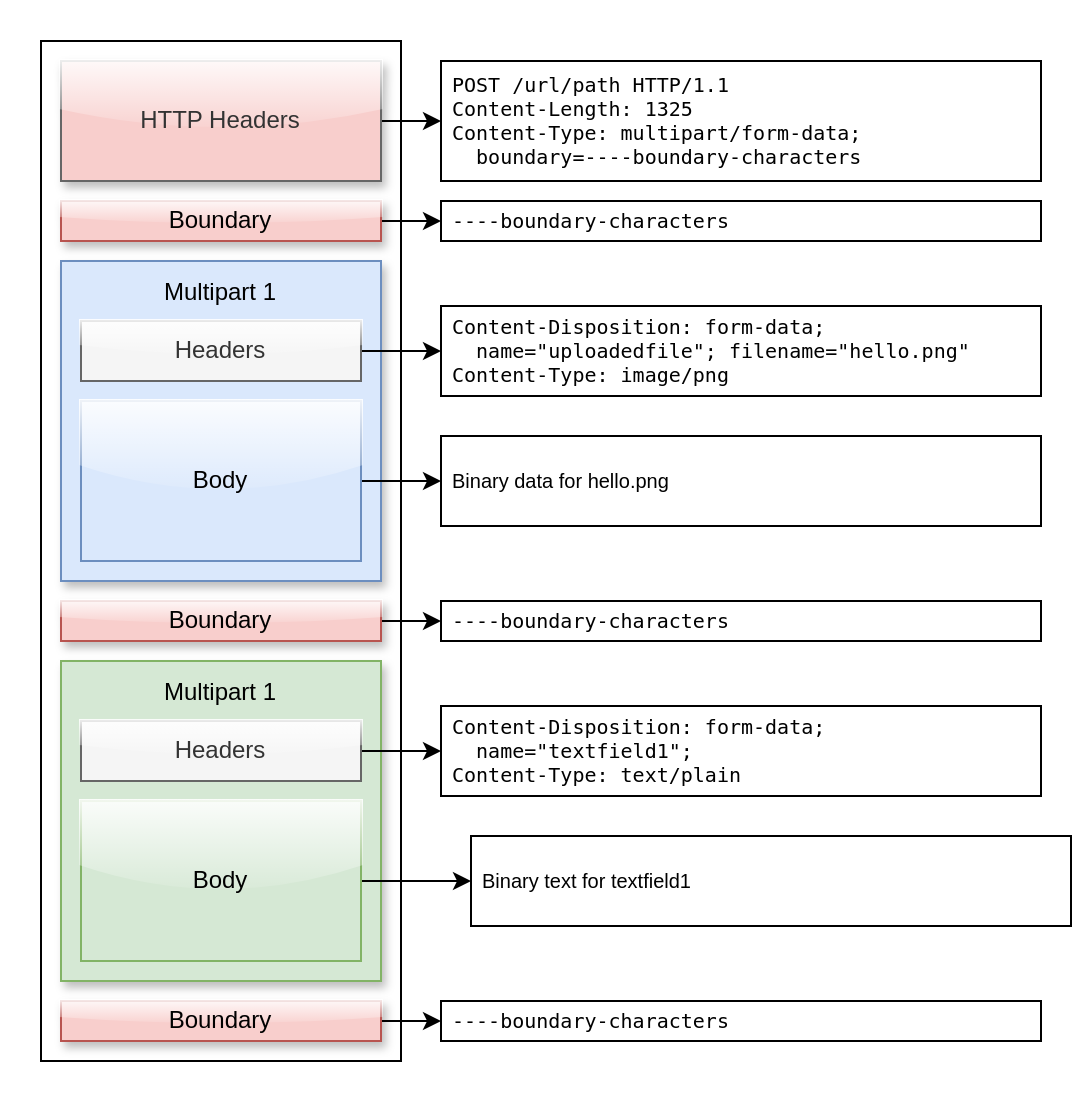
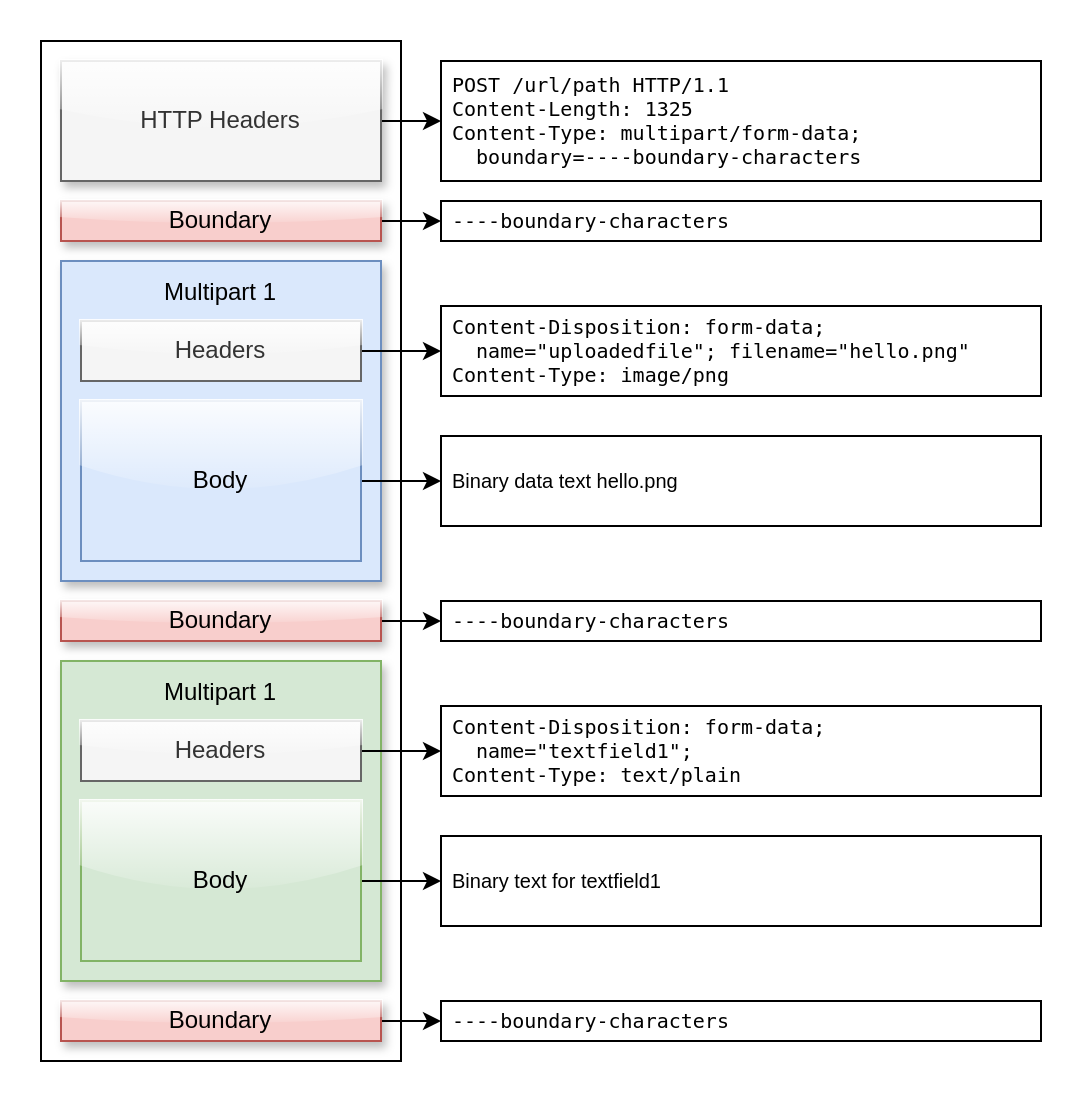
  <mxCell id="0" />
  <mxCell id="1" parent="0" />
  <mxCell id="2" value="" style="rounded=0;whiteSpace=wrap;html=1;" vertex="1" parent="1"><mxGeometry x="20" y="20" width="180" height="510" as="geometry" /></mxCell>
  <mxCell id="3" style="edgeStyle=orthogonalEdgeStyle;rounded=0;orthogonalLoop=1;jettySize=auto;html=1;exitX=1;exitY=0.5;exitDx=0;exitDy=0;entryX=0;entryY=0.5;entryDx=0;entryDy=0;" edge="1" parent="1" source="4" target="21"><mxGeometry relative="1" as="geometry" /></mxCell>
- <mxCell id="4" value="HTTP Headers" style="rounded=0;whiteSpace=wrap;html=1;fillColor=#f8cecc;fontColor=#333333;strokeColor=#666666;glass=1;shadow=1;" vertex="1" parent="1"><mxGeometry x="30" y="30" width="160" height="60" as="geometry" /></mxCell>
+ <mxCell id="4" value="HTTP Headers" style="rounded=0;whiteSpace=wrap;html=1;fillColor=#f5f5f5;fontColor=#333333;strokeColor=#666666;glass=1;shadow=1;" vertex="1" parent="1"><mxGeometry x="30" y="30" width="160" height="60" as="geometry" /></mxCell>
  <mxCell id="5" value="Multipart 1&lt;br&gt;&lt;br&gt;&lt;br&gt;&lt;br&gt;&lt;br&gt;&lt;br&gt;&lt;div&gt;&lt;br&gt;&lt;/div&gt;&lt;br&gt;&lt;div&gt;&lt;br&gt;&lt;/div&gt;&lt;div&gt;&lt;br&gt;&lt;/div&gt;" style="rounded=0;whiteSpace=wrap;html=1;fillColor=#dae8fc;strokeColor=#6c8ebf;glass=0;shadow=1;" vertex="1" parent="1"><mxGeometry x="30" y="130" width="160" height="160" as="geometry" /></mxCell>
  <mxCell id="6" style="edgeStyle=orthogonalEdgeStyle;rounded=0;orthogonalLoop=1;jettySize=auto;html=1;exitX=1;exitY=0.5;exitDx=0;exitDy=0;entryX=0;entryY=0.5;entryDx=0;entryDy=0;" edge="1" parent="1" source="7" target="25"><mxGeometry relative="1" as="geometry" /></mxCell>
  <mxCell id="7" value="Headers" style="rounded=0;whiteSpace=wrap;html=1;fillColor=#f5f5f5;fontColor=#333333;strokeColor=#666666;glass=1;" vertex="1" parent="1"><mxGeometry x="40" y="160" width="140" height="30" as="geometry" /></mxCell>
  <mxCell id="8" style="edgeStyle=orthogonalEdgeStyle;rounded=0;orthogonalLoop=1;jettySize=auto;html=1;exitX=1;exitY=0.5;exitDx=0;exitDy=0;entryX=0;entryY=0.5;entryDx=0;entryDy=0;" edge="1" parent="1" source="9" target="26"><mxGeometry relative="1" as="geometry" /></mxCell>
  <mxCell id="9" value="Body" style="rounded=0;whiteSpace=wrap;html=1;fillColor=#dae8fc;strokeColor=#6c8ebf;glass=1;shadow=0;" vertex="1" parent="1"><mxGeometry x="40" y="200" width="140" height="80" as="geometry" /></mxCell>
  <mxCell id="10" style="edgeStyle=orthogonalEdgeStyle;rounded=0;orthogonalLoop=1;jettySize=auto;html=1;exitX=1;exitY=0.5;exitDx=0;exitDy=0;entryX=0;entryY=0.5;entryDx=0;entryDy=0;" edge="1" parent="1" source="11" target="23"><mxGeometry relative="1" as="geometry" /></mxCell>
  <mxCell id="11" value="Boundary" style="rounded=0;whiteSpace=wrap;html=1;fillColor=#f8cecc;strokeColor=#b85450;glass=1;shadow=1;" vertex="1" parent="1"><mxGeometry x="30" y="300" width="160" height="20" as="geometry" /></mxCell>
  <mxCell id="12" style="edgeStyle=orthogonalEdgeStyle;rounded=0;orthogonalLoop=1;jettySize=auto;html=1;exitX=1;exitY=0.5;exitDx=0;exitDy=0;entryX=0;entryY=0.5;entryDx=0;entryDy=0;" edge="1" parent="1" source="13" target="22"><mxGeometry relative="1" as="geometry" /></mxCell>
  <mxCell id="13" value="Boundary" style="rounded=0;whiteSpace=wrap;html=1;fillColor=#f8cecc;strokeColor=#b85450;glass=1;shadow=1;" vertex="1" parent="1"><mxGeometry x="30" y="100" width="160" height="20" as="geometry" /></mxCell>
  <mxCell id="14" style="edgeStyle=orthogonalEdgeStyle;rounded=0;orthogonalLoop=1;jettySize=auto;html=1;exitX=1;exitY=0.5;exitDx=0;exitDy=0;entryX=0;entryY=0.5;entryDx=0;entryDy=0;" edge="1" parent="1" source="15" target="24"><mxGeometry relative="1" as="geometry" /></mxCell>
  <mxCell id="15" value="Boundary" style="rounded=0;whiteSpace=wrap;html=1;fillColor=#f8cecc;strokeColor=#b85450;glass=1;shadow=1;" vertex="1" parent="1"><mxGeometry x="30" y="500" width="160" height="20" as="geometry" /></mxCell>
  <mxCell id="16" value="Multipart 1&lt;br&gt;&lt;br&gt;&lt;br&gt;&lt;br&gt;&lt;br&gt;&lt;br&gt;&lt;div&gt;&lt;br&gt;&lt;/div&gt;&lt;br&gt;&lt;div&gt;&lt;br&gt;&lt;/div&gt;&lt;div&gt;&lt;br&gt;&lt;/div&gt;" style="rounded=0;whiteSpace=wrap;html=1;fillColor=#d5e8d4;strokeColor=#82b366;shadow=1;" vertex="1" parent="1"><mxGeometry x="30" y="330" width="160" height="160" as="geometry" /></mxCell>
  <mxCell id="17" style="edgeStyle=orthogonalEdgeStyle;rounded=0;orthogonalLoop=1;jettySize=auto;html=1;exitX=1;exitY=0.5;exitDx=0;exitDy=0;entryX=0;entryY=0.5;entryDx=0;entryDy=0;" edge="1" parent="1" source="18" target="28"><mxGeometry relative="1" as="geometry" /></mxCell>
  <mxCell id="18" value="Headers" style="rounded=0;whiteSpace=wrap;html=1;fillColor=#f5f5f5;fontColor=#333333;strokeColor=#666666;glass=1;" vertex="1" parent="1"><mxGeometry x="40" y="360" width="140" height="30" as="geometry" /></mxCell>
  <mxCell id="19" style="edgeStyle=orthogonalEdgeStyle;rounded=0;orthogonalLoop=1;jettySize=auto;html=1;exitX=1;exitY=0.5;exitDx=0;exitDy=0;entryX=0;entryY=0.5;entryDx=0;entryDy=0;" edge="1" parent="1" source="20" target="27"><mxGeometry relative="1" as="geometry" /></mxCell>
  <mxCell id="20" value="Body" style="rounded=0;whiteSpace=wrap;html=1;fillColor=#d5e8d4;strokeColor=#82b366;glass=1;" vertex="1" parent="1"><mxGeometry x="40" y="400" width="140" height="80" as="geometry" /></mxCell>
  <mxCell id="21" value="&lt;pre style=&quot;font-size: 10px;&quot;&gt;&lt;code style=&quot;font-size: 10px;&quot;&gt;POST /url/path HTTP/1.1&lt;br style=&quot;font-size: 10px;&quot;&gt;&lt;/code&gt;&lt;code style=&quot;font-size: 10px;&quot;&gt;Content-Length: 1325&lt;br style=&quot;font-size: 10px;&quot;&gt;Content-Type: multipart/form-data; &lt;br&gt;  boundary=----boundary-characters&lt;/code&gt;&lt;/pre&gt;" style="rounded=0;whiteSpace=wrap;html=1;align=left;fontSize=10;spacingLeft=4;" vertex="1" parent="1"><mxGeometry x="220" y="30" width="300" height="60" as="geometry" /></mxCell>
  <mxCell id="22" value="&lt;pre style=&quot;font-size: 10px;&quot;&gt;&lt;code style=&quot;font-size: 10px;&quot;&gt;----boundary-characters&lt;/code&gt;&lt;/pre&gt;" style="rounded=0;whiteSpace=wrap;html=1;align=left;fontSize=10;spacingLeft=4;" vertex="1" parent="1"><mxGeometry x="220" y="100" width="300" height="20" as="geometry" /></mxCell>
  <mxCell id="23" value="&lt;pre style=&quot;font-size: 10px;&quot;&gt;&lt;code style=&quot;font-size: 10px;&quot;&gt;----boundary-characters&lt;/code&gt;&lt;/pre&gt;" style="rounded=0;whiteSpace=wrap;html=1;align=left;fontSize=10;spacingLeft=4;" vertex="1" parent="1"><mxGeometry x="220" y="300" width="300" height="20" as="geometry" /></mxCell>
  <mxCell id="24" value="&lt;pre style=&quot;font-size: 10px;&quot;&gt;&lt;code style=&quot;font-size: 10px;&quot;&gt;----boundary-characters&lt;/code&gt;&lt;/pre&gt;" style="rounded=0;whiteSpace=wrap;html=1;align=left;fontSize=10;spacingLeft=4;" vertex="1" parent="1"><mxGeometry x="220" y="500" width="300" height="20" as="geometry" /></mxCell>
  <mxCell id="25" value="&lt;pre&gt;&lt;code&gt;Content-Disposition: form-data;&lt;br&gt;  name=&quot;uploadedfile&quot;; filename=&quot;hello.png&quot;&lt;br&gt;Content-Type: image/png&lt;/code&gt;&lt;/pre&gt;" style="rounded=0;whiteSpace=wrap;html=1;align=left;fontSize=10;spacingLeft=4;" vertex="1" parent="1"><mxGeometry x="220" y="152.5" width="300" height="45" as="geometry" /></mxCell>
- <mxCell id="26" value="Binary data for hello.png" style="rounded=0;whiteSpace=wrap;html=1;align=left;fontSize=10;spacingLeft=4;" vertex="1" parent="1"><mxGeometry x="220" y="217.5" width="300" height="45" as="geometry" /></mxCell>
- <mxCell id="27" value="Binary text for textfield1" style="rounded=0;whiteSpace=wrap;html=1;align=left;fontSize=10;spacingLeft=4;" vertex="1" parent="1"><mxGeometry x="235" y="417.5" width="300" height="45" as="geometry" /></mxCell>
+ <mxCell id="26" value="Binary data text hello.png" style="rounded=0;whiteSpace=wrap;html=1;align=left;fontSize=10;spacingLeft=4;" vertex="1" parent="1"><mxGeometry x="220" y="217.5" width="300" height="45" as="geometry" /></mxCell>
+ <mxCell id="27" value="Binary text for textfield1" style="rounded=0;whiteSpace=wrap;html=1;align=left;fontSize=10;spacingLeft=4;" vertex="1" parent="1"><mxGeometry x="220" y="417.5" width="300" height="45" as="geometry" /></mxCell>
  <mxCell id="28" value="&lt;pre&gt;&lt;code&gt;Content-Disposition: form-data;&lt;br&gt;  name=&quot;textfield1&quot;; &lt;br&gt;Content-Type: text/plain&lt;/code&gt;&lt;/pre&gt;" style="rounded=0;whiteSpace=wrap;html=1;align=left;fontSize=10;spacingLeft=4;" vertex="1" parent="1"><mxGeometry x="220" y="352.5" width="300" height="45" as="geometry" /></mxCell>
